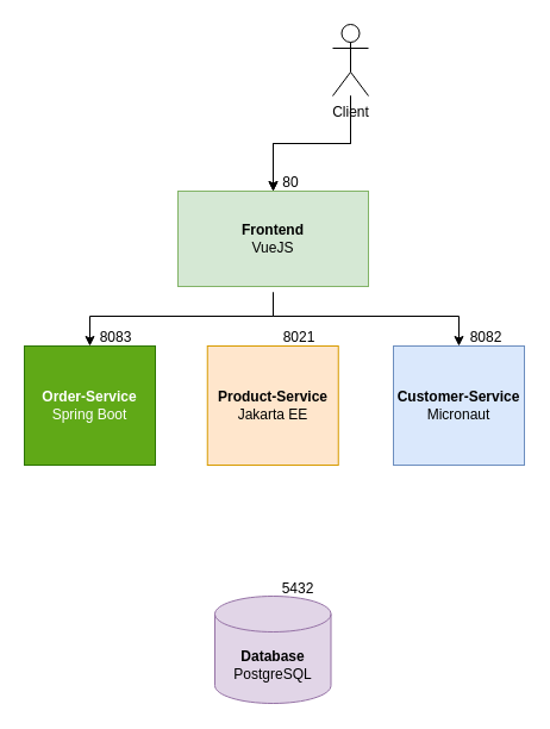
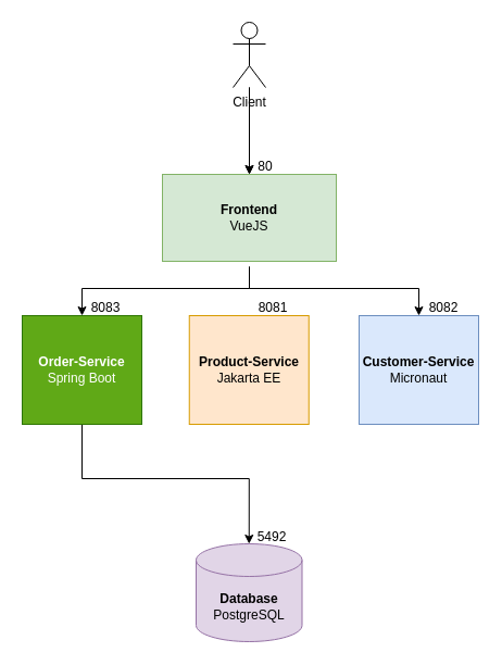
  <mxCell id="0" />
  <mxCell id="1" parent="0" />
  <mxCell id="2" style="edgeStyle=orthogonalEdgeStyle;rounded=0;orthogonalLoop=1;jettySize=auto;html=1;entryX=0.5;entryY=0;entryDx=0;entryDy=0;" parent="1" target="10" edge="1"><mxGeometry relative="1" as="geometry"><mxPoint x="229" y="245" as="sourcePoint" /><mxPoint x="75" y="295" as="targetPoint" /><Array as="points"><mxPoint x="229" y="265" /><mxPoint x="75" y="265" /></Array></mxGeometry></mxCell>
  <mxCell id="3" style="edgeStyle=orthogonalEdgeStyle;rounded=0;orthogonalLoop=1;jettySize=auto;html=1;entryX=0.5;entryY=0;entryDx=0;entryDy=0;" parent="1" target="12" edge="1"><mxGeometry relative="1" as="geometry"><mxPoint x="229" y="245" as="sourcePoint" /><mxPoint x="380" y="295" as="targetPoint" /><Array as="points"><mxPoint x="229" y="265" /><mxPoint x="385" y="265" /></Array></mxGeometry></mxCell>
  <mxCell id="4" value="&lt;b&gt;Frontend&lt;/b&gt;&lt;br&gt;VueJS" style="rounded=0;whiteSpace=wrap;html=1;fillColor=#d5e8d4;strokeColor=#82b366;" parent="1" vertex="1"><mxGeometry x="149" y="160" width="160" height="80" as="geometry" /></mxCell>
  <mxCell id="5" style="edgeStyle=orthogonalEdgeStyle;rounded=0;orthogonalLoop=1;jettySize=auto;html=1;" parent="1" source="7" target="4" edge="1"><mxGeometry relative="1" as="geometry" /></mxCell>
  <mxCell id="6" value="" style="edgeStyle=orthogonalEdgeStyle;rounded=0;orthogonalLoop=1;jettySize=auto;html=1;" parent="1" source="7" target="4" edge="1"><mxGeometry relative="1" as="geometry" /></mxCell>
- <mxCell id="7" value="Client" style="shape=umlActor;verticalLabelPosition=bottom;verticalAlign=top;html=1;outlineConnect=0;" parent="1" vertex="1"><mxGeometry x="279" y="20" width="30" height="60" as="geometry" /></mxCell>
+ <mxCell id="7" value="Client" style="shape=umlActor;verticalLabelPosition=bottom;verticalAlign=top;html=1;outlineConnect=0;" parent="1" vertex="1"><mxGeometry x="214" y="20" width="30" height="60" as="geometry" /></mxCell>
  <mxCell id="8" value="&lt;b&gt;Database&lt;/b&gt;&lt;br&gt;PostgreSQL" style="shape=cylinder3;whiteSpace=wrap;html=1;boundedLbl=1;backgroundOutline=1;size=15;fillColor=#e1d5e7;strokeColor=#9673a6;" parent="1" vertex="1"><mxGeometry x="180" y="500" width="97.5" height="90" as="geometry" /></mxCell>
+ <mxCell id="9" style="edgeStyle=orthogonalEdgeStyle;rounded=0;orthogonalLoop=1;jettySize=auto;html=1;entryX=0.5;entryY=0;entryDx=0;entryDy=0;entryPerimeter=0;" parent="1" source="10" target="8" edge="1"><mxGeometry relative="1" as="geometry"><Array as="points"><mxPoint x="75" y="440" /><mxPoint x="229" y="440" /></Array></mxGeometry></mxCell>
  <mxCell id="10" value="&lt;b&gt;Order-Service&lt;br&gt;&lt;/b&gt;Spring Boot" style="rounded=0;whiteSpace=wrap;html=1;fillColor=#60a917;strokeColor=#2D7600;fontColor=#ffffff;" parent="1" vertex="1"><mxGeometry x="20" y="290" width="110" height="100" as="geometry" /></mxCell>
  <mxCell id="11" value="&lt;b&gt;Product-Service&lt;br&gt;&lt;/b&gt;Jakarta EE" style="rounded=0;whiteSpace=wrap;html=1;fillColor=#ffe6cc;strokeColor=#d79b00;" parent="1" vertex="1"><mxGeometry x="173.75" y="290" width="110" height="100" as="geometry" /></mxCell>
  <mxCell id="12" value="&lt;b&gt;Customer-Service&lt;br&gt;&lt;/b&gt;Micronaut" style="rounded=0;whiteSpace=wrap;html=1;fillColor=#dae8fc;strokeColor=#6c8ebf;" parent="1" vertex="1"><mxGeometry x="330" y="290" width="110" height="100" as="geometry" /></mxCell>
  <mxCell id="13" value="80" style="text;html=1;strokeColor=none;fillColor=none;align=center;verticalAlign=middle;whiteSpace=wrap;rounded=0;" vertex="1" parent="1"><mxGeometry x="213.5" y="138" width="60" height="30" as="geometry" /></mxCell>
- <mxCell id="14" value="5432" style="text;html=1;strokeColor=none;fillColor=none;align=center;verticalAlign=middle;whiteSpace=wrap;rounded=0;" vertex="1" parent="1"><mxGeometry x="219.5" y="479" width="60" height="30" as="geometry" /></mxCell>
- <mxCell id="15" value="8021" style="text;html=1;strokeColor=none;fillColor=none;align=center;verticalAlign=middle;whiteSpace=wrap;rounded=0;" vertex="1" parent="1"><mxGeometry x="220.5" y="268" width="60" height="30" as="geometry" /></mxCell>
+ <mxCell id="14" value="5492" style="text;html=1;strokeColor=none;fillColor=none;align=center;verticalAlign=middle;whiteSpace=wrap;rounded=0;" vertex="1" parent="1"><mxGeometry x="219.5" y="479" width="60" height="30" as="geometry" /></mxCell>
+ <mxCell id="15" value="8081" style="text;html=1;strokeColor=none;fillColor=none;align=center;verticalAlign=middle;whiteSpace=wrap;rounded=0;" vertex="1" parent="1"><mxGeometry x="220.5" y="268" width="60" height="30" as="geometry" /></mxCell>
  <mxCell id="16" value="8082" style="text;html=1;strokeColor=none;fillColor=none;align=center;verticalAlign=middle;whiteSpace=wrap;rounded=0;" vertex="1" parent="1"><mxGeometry x="378" y="268" width="60" height="30" as="geometry" /></mxCell>
  <mxCell id="17" value="8083" style="text;html=1;strokeColor=none;fillColor=none;align=center;verticalAlign=middle;whiteSpace=wrap;rounded=0;" vertex="1" parent="1"><mxGeometry x="67" y="268" width="60" height="30" as="geometry" /></mxCell>
